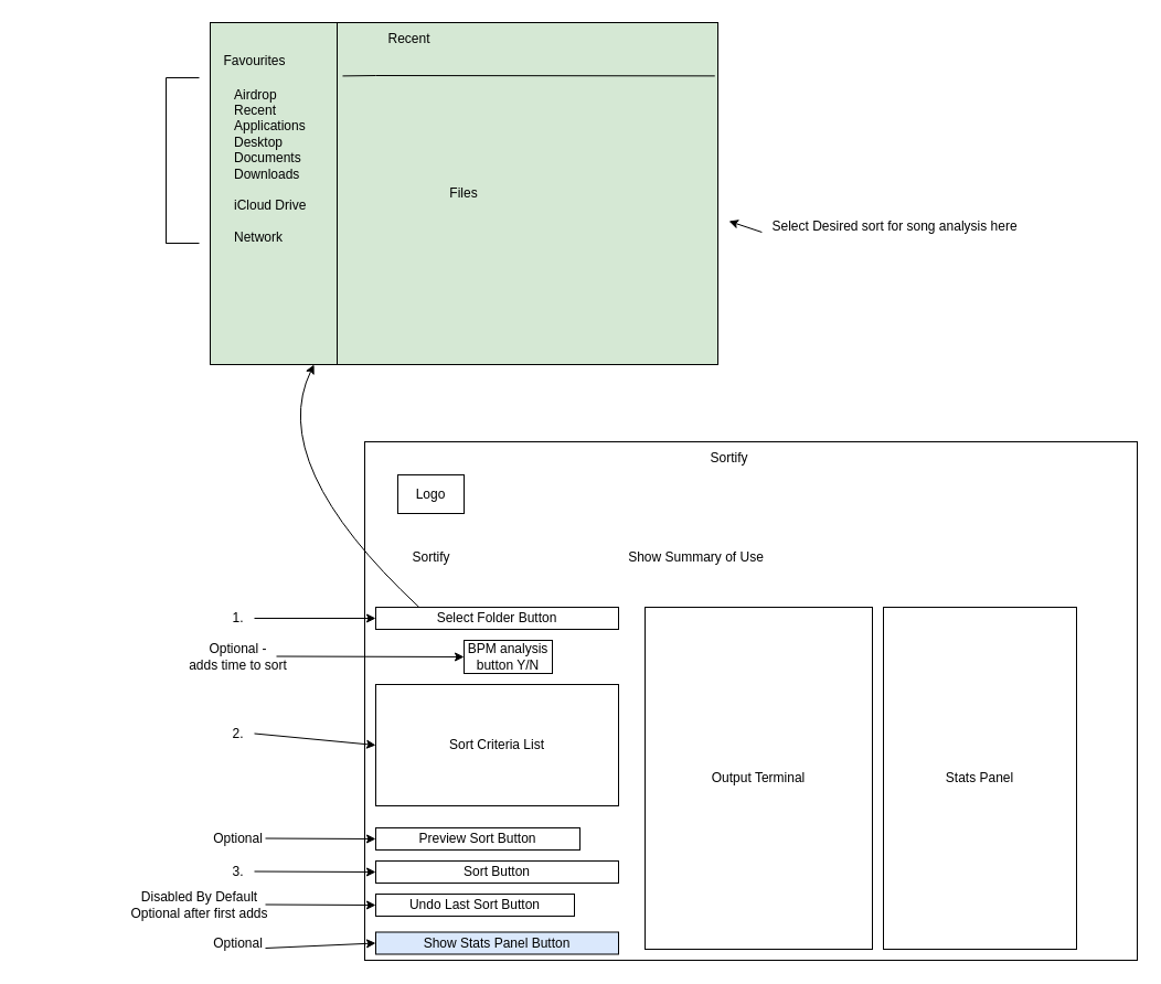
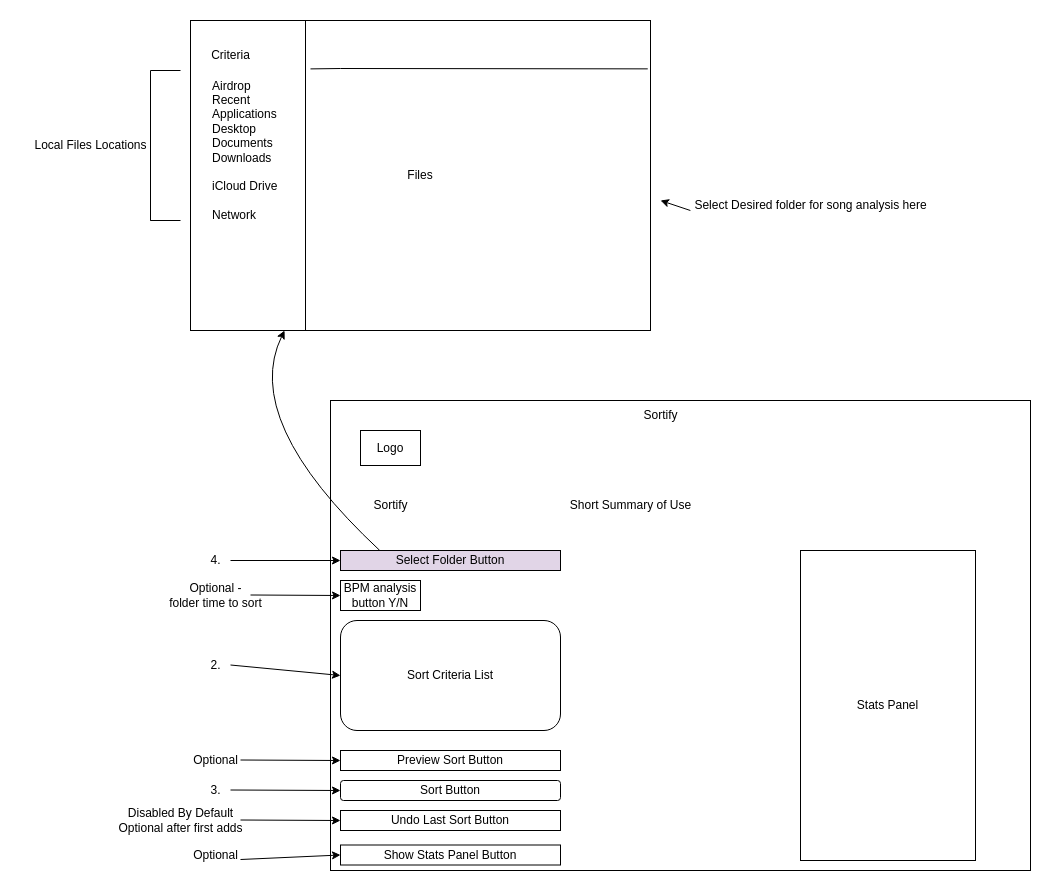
  <mxCell id="0" />
  <mxCell id="1" parent="0" />
  <mxCell id="2" value="" style="rounded=0;whiteSpace=wrap;html=1;" parent="1" vertex="1"><mxGeometry x="330" y="400" width="700" height="470" as="geometry" /></mxCell>
  <mxCell id="3" value="Sortify" style="text;html=1;align=center;verticalAlign=middle;resizable=0;points=[];autosize=1;strokeColor=none;fillColor=none;" parent="1" vertex="1"><mxGeometry x="630" y="400" width="60" height="30" as="geometry" /></mxCell>
  <mxCell id="4" value="Logo" style="whiteSpace=wrap;html=1;aspect=fixed;" parent="1" vertex="1"><mxGeometry x="360" y="430" width="60" height="35" as="geometry" /></mxCell>
  <mxCell id="5" value="Sortify" style="text;html=1;align=center;verticalAlign=middle;resizable=0;points=[];autosize=1;strokeColor=none;fillColor=none;" parent="1" vertex="1"><mxGeometry x="360" y="490" width="60" height="30" as="geometry" /></mxCell>
- <mxCell id="6" value="Show Summary of Use" style="text;html=1;align=center;verticalAlign=middle;resizable=0;points=[];autosize=1;strokeColor=none;fillColor=none;" parent="1" vertex="1"><mxGeometry x="560" y="490" width="140" height="30" as="geometry" /></mxCell>
- <mxCell id="7" value="Select Folder Button" style="rounded=0;whiteSpace=wrap;html=1;" parent="1" vertex="1"><mxGeometry x="340" y="550" width="220" height="20" as="geometry" /></mxCell>
- <mxCell id="8" value="BPM analysis button Y/N" style="rounded=0;whiteSpace=wrap;html=1;" parent="1" vertex="1"><mxGeometry x="420" y="580" width="80" height="30" as="geometry" /></mxCell>
- <mxCell id="9" value="Sort Criteria List" style="rounded=0;whiteSpace=wrap;html=1;" parent="1" vertex="1"><mxGeometry x="340" y="620" width="220" height="110" as="geometry" /></mxCell>
- <mxCell id="10" value="Preview Sort Button" style="rounded=0;whiteSpace=wrap;html=1;" parent="1" vertex="1"><mxGeometry x="340" y="750" width="185" height="20" as="geometry" /></mxCell>
- <mxCell id="11" value="&lt;div&gt;&lt;span style=&quot;background-color: transparent; color: light-dark(rgb(0, 0, 0), rgb(255, 255, 255));&quot;&gt;Sort Button&lt;/span&gt;&lt;/div&gt;" style="rounded=0;whiteSpace=wrap;html=1;" parent="1" vertex="1"><mxGeometry x="340" y="780" width="220" height="20" as="geometry" /></mxCell>
- <mxCell id="12" value="Undo Last Sort Button" style="rounded=0;whiteSpace=wrap;html=1;" parent="1" vertex="1"><mxGeometry x="340" y="810" width="180" height="20" as="geometry" /></mxCell>
- <mxCell id="13" value="Show Stats Panel Button" style="rounded=0;whiteSpace=wrap;html=1;fillColor=#dae8fc;" parent="1" vertex="1"><mxGeometry x="340" y="844.5" width="220" height="20" as="geometry" /></mxCell>
- <mxCell id="14" value="Output Terminal" style="rounded=0;whiteSpace=wrap;html=1;" parent="1" vertex="1"><mxGeometry x="584" y="550" width="206" height="310" as="geometry" /></mxCell>
+ <mxCell id="6" value="Short Summary of Use" style="text;html=1;align=center;verticalAlign=middle;resizable=0;points=[];autosize=1;strokeColor=none;fillColor=none;" parent="1" vertex="1"><mxGeometry x="560" y="490" width="140" height="30" as="geometry" /></mxCell>
+ <mxCell id="7" value="Select Folder Button" style="rounded=0;whiteSpace=wrap;html=1;fillColor=#e1d5e7;" parent="1" vertex="1"><mxGeometry x="340" y="550" width="220" height="20" as="geometry" /></mxCell>
+ <mxCell id="8" value="BPM analysis button Y/N" style="rounded=0;whiteSpace=wrap;html=1;" parent="1" vertex="1"><mxGeometry x="340" y="580" width="80" height="30" as="geometry" /></mxCell>
+ <mxCell id="9" value="Sort Criteria List" style="whiteSpace=wrap;html=1;rounded=1;" parent="1" vertex="1"><mxGeometry x="340" y="620" width="220" height="110" as="geometry" /></mxCell>
+ <mxCell id="10" value="Preview Sort Button" style="rounded=0;whiteSpace=wrap;html=1;" parent="1" vertex="1"><mxGeometry x="340" y="750" width="220" height="20" as="geometry" /></mxCell>
+ <mxCell id="11" value="&lt;div&gt;&lt;span style=&quot;background-color: transparent; color: light-dark(rgb(0, 0, 0), rgb(255, 255, 255));&quot;&gt;Sort Button&lt;/span&gt;&lt;/div&gt;" style="whiteSpace=wrap;html=1;rounded=1;" parent="1" vertex="1"><mxGeometry x="340" y="780" width="220" height="20" as="geometry" /></mxCell>
+ <mxCell id="12" value="Undo Last Sort Button" style="rounded=0;whiteSpace=wrap;html=1;" parent="1" vertex="1"><mxGeometry x="340" y="810" width="220" height="20" as="geometry" /></mxCell>
+ <mxCell id="13" value="Show Stats Panel Button" style="rounded=0;whiteSpace=wrap;html=1;" parent="1" vertex="1"><mxGeometry x="340" y="844.5" width="220" height="20" as="geometry" /></mxCell>
  <mxCell id="15" value="Stats Panel" style="rounded=0;whiteSpace=wrap;html=1;" parent="1" vertex="1"><mxGeometry x="800" y="550" width="175" height="310" as="geometry" /></mxCell>
- <mxCell id="16" value="1." style="text;html=1;align=center;verticalAlign=middle;resizable=0;points=[];autosize=1;strokeColor=none;fillColor=none;" parent="1" vertex="1"><mxGeometry x="200" y="545" width="30" height="30" as="geometry" /></mxCell>
- <mxCell id="17" value="Optional -&lt;div&gt;adds time to sort&lt;/div&gt;" style="text;html=1;align=center;verticalAlign=middle;resizable=0;points=[];autosize=1;strokeColor=none;fillColor=none;" parent="1" vertex="1"><mxGeometry x="160" y="575" width="110" height="40" as="geometry" /></mxCell>
+ <mxCell id="16" value="4." style="text;html=1;align=center;verticalAlign=middle;resizable=0;points=[];autosize=1;strokeColor=none;fillColor=none;" parent="1" vertex="1"><mxGeometry x="200" y="545" width="30" height="30" as="geometry" /></mxCell>
+ <mxCell id="17" value="Optional -&lt;div&gt;folder time to sort&lt;/div&gt;" style="text;html=1;align=center;verticalAlign=middle;resizable=0;points=[];autosize=1;strokeColor=none;fillColor=none;" parent="1" vertex="1"><mxGeometry x="160" y="575" width="110" height="40" as="geometry" /></mxCell>
  <mxCell id="18" value="2." style="text;html=1;align=center;verticalAlign=middle;resizable=0;points=[];autosize=1;strokeColor=none;fillColor=none;" parent="1" vertex="1"><mxGeometry x="200" y="650" width="30" height="30" as="geometry" /></mxCell>
  <mxCell id="19" value="Optional" style="text;html=1;align=center;verticalAlign=middle;resizable=0;points=[];autosize=1;strokeColor=none;fillColor=none;" parent="1" vertex="1"><mxGeometry x="180" y="745" width="70" height="30" as="geometry" /></mxCell>
  <mxCell id="20" value="3&lt;span style=&quot;background-color: transparent; color: light-dark(rgb(0, 0, 0), rgb(255, 255, 255));&quot;&gt;.&lt;/span&gt;" style="text;html=1;align=center;verticalAlign=middle;resizable=0;points=[];autosize=1;strokeColor=none;fillColor=none;" parent="1" vertex="1"><mxGeometry x="200" y="775" width="30" height="30" as="geometry" /></mxCell>
  <mxCell id="21" value="Optional" style="text;html=1;align=center;verticalAlign=middle;resizable=0;points=[];autosize=1;strokeColor=none;fillColor=none;" parent="1" vertex="1"><mxGeometry x="180" y="839.5" width="70" height="30" as="geometry" /></mxCell>
  <mxCell id="22" value="" style="endArrow=classic;html=1;rounded=0;entryX=0;entryY=0.5;entryDx=0;entryDy=0;" parent="1" target="7" edge="1"><mxGeometry width="50" height="50" relative="1" as="geometry"><mxPoint y="560" as="sourcePoint" x="230" /><mxPoint x="310" y="560" as="targetPoint" /></mxGeometry></mxCell>
  <mxCell id="23" value="" style="endArrow=classic;html=1;rounded=0;entryX=0;entryY=0.5;entryDx=0;entryDy=0;" parent="1" target="8" edge="1"><mxGeometry width="50" height="50" relative="1" as="geometry"><mxPoint x="250" y="594.5" as="sourcePoint" /><mxPoint x="330" y="594.5" as="targetPoint" /></mxGeometry></mxCell>
  <mxCell id="24" value="" style="endArrow=classic;html=1;rounded=0;entryX=0;entryY=0.5;entryDx=0;entryDy=0;" parent="1" target="9" edge="1"><mxGeometry width="50" height="50" relative="1" as="geometry"><mxPoint y="664.5" as="sourcePoint" x="230" /><mxPoint x="310" y="664.5" as="targetPoint" /></mxGeometry></mxCell>
  <mxCell id="25" value="" style="endArrow=classic;html=1;rounded=0;entryX=0;entryY=0.5;entryDx=0;entryDy=0;" parent="1" target="10" edge="1"><mxGeometry width="50" height="50" relative="1" as="geometry"><mxPoint x="240" y="759.5" as="sourcePoint" /><mxPoint x="320" y="759.5" as="targetPoint" /></mxGeometry></mxCell>
  <mxCell id="26" value="" style="endArrow=classic;html=1;rounded=0;entryX=0;entryY=0.5;entryDx=0;entryDy=0;" parent="1" target="11" edge="1"><mxGeometry width="50" height="50" relative="1" as="geometry"><mxPoint y="789.5" as="sourcePoint" x="230" /><mxPoint x="310" y="789.5" as="targetPoint" /></mxGeometry></mxCell>
  <mxCell id="27" value="" style="endArrow=classic;html=1;rounded=0;entryX=0;entryY=0.5;entryDx=0;entryDy=0;" parent="1" target="12" edge="1"><mxGeometry width="50" height="50" relative="1" as="geometry"><mxPoint x="240" y="819.5" as="sourcePoint" /><mxPoint x="320" y="819.5" as="targetPoint" /></mxGeometry></mxCell>
  <mxCell id="28" value="" style="endArrow=classic;html=1;rounded=0;entryX=0;entryY=0.5;entryDx=0;entryDy=0;" parent="1" target="13" edge="1"><mxGeometry width="50" height="50" relative="1" as="geometry"><mxPoint x="240" y="859" as="sourcePoint" /><mxPoint x="320" y="859" as="targetPoint" /></mxGeometry></mxCell>
  <mxCell id="29" value="Disabled By Default&lt;div&gt;Optional after first adds&lt;/div&gt;" style="text;html=1;align=center;verticalAlign=middle;resizable=0;points=[];autosize=1;strokeColor=none;fillColor=none;" parent="1" vertex="1"><mxGeometry x="110" y="800" width="140" height="40" as="geometry" /></mxCell>
- <mxCell id="30" value="Files" style="rounded=0;whiteSpace=wrap;html=1;fillColor=#d5e8d4;" vertex="1" parent="1"><mxGeometry x="190" y="20" width="460" height="310" as="geometry" /></mxCell>
- <mxCell id="31" value="Recent" style="text;html=1;align=center;verticalAlign=middle;resizable=0;points=[];autosize=1;strokeColor=none;fillColor=none;" vertex="1" parent="1"><mxGeometry x="340" y="20" width="60" height="30" as="geometry" /></mxCell>
+ <mxCell id="30" value="Files" style="rounded=0;whiteSpace=wrap;html=1;" vertex="1" parent="1"><mxGeometry x="190" y="20" width="460" height="310" as="geometry" /></mxCell>
  <mxCell id="32" value="" style="endArrow=none;html=1;rounded=0;entryX=0.25;entryY=0;entryDx=0;entryDy=0;exitX=0.25;exitY=1;exitDx=0;exitDy=0;" edge="1" parent="1" source="30" target="30"><mxGeometry width="50" height="50" relative="1" as="geometry"><mxPoint x="300" y="470" as="sourcePoint" /><mxPoint x="350" y="420" as="targetPoint" /></mxGeometry></mxCell>
- <mxCell id="33" value="Favourites" style="text;html=1;align=center;verticalAlign=middle;resizable=0;points=[];autosize=1;strokeColor=none;fillColor=none;" vertex="1" parent="1"><mxGeometry x="190" y="40" width="80" height="30" as="geometry" /></mxCell>
+ <mxCell id="33" value="Criteria" style="text;html=1;align=center;verticalAlign=middle;resizable=0;points=[];autosize=1;strokeColor=none;fillColor=none;" vertex="1" parent="1"><mxGeometry x="190" y="40" width="80" height="30" as="geometry" /></mxCell>
  <mxCell id="34" value="Airdrop&lt;div&gt;Recent&lt;/div&gt;&lt;div&gt;Applications&lt;/div&gt;&lt;div&gt;Desktop&lt;/div&gt;&lt;div&gt;Documents&lt;/div&gt;&lt;div&gt;Downloads&lt;/div&gt;&lt;div&gt;&lt;br&gt;&lt;/div&gt;&lt;div&gt;iCloud Drive&lt;/div&gt;&lt;div&gt;&lt;br&gt;&lt;/div&gt;&lt;div&gt;Network&lt;/div&gt;" style="text;html=1;align=left;verticalAlign=middle;resizable=0;points=[];autosize=1;strokeColor=none;fillColor=none;" vertex="1" parent="1"><mxGeometry x="210" y="70" width="90" height="160" as="geometry" /></mxCell>
  <mxCell id="35" value="" style="endArrow=none;html=1;rounded=0;entryX=0.994;entryY=0.156;entryDx=0;entryDy=0;entryPerimeter=0;exitX=1.111;exitY=-0.01;exitDx=0;exitDy=0;exitPerimeter=0;" edge="1" parent="1" source="34" target="30"><mxGeometry width="50" height="50" relative="1" as="geometry"><mxPoint x="300" y="470" as="sourcePoint" /><mxPoint x="350" y="420" as="targetPoint" /><Array as="points"><mxPoint x="340" y="68" /></Array></mxGeometry></mxCell>
  <mxCell id="36" value="" style="curved=1;endArrow=classic;html=1;rounded=0;" edge="1" parent="1"><mxGeometry width="50" height="50" relative="1" as="geometry"><mxPoint x="379.286" y="550" as="sourcePoint" /><mxPoint x="284.082" y="330" as="targetPoint" /><Array as="points"><mxPoint x="240" y="420" /></Array></mxGeometry></mxCell>
+ <mxCell id="37" value="Local Files Locations" style="text;html=1;align=center;verticalAlign=middle;resizable=0;points=[];autosize=1;strokeColor=none;fillColor=none;" vertex="1" parent="1"><mxGeometry x="20" y="130" width="140" height="30" as="geometry" /></mxCell>
  <mxCell id="38" value="" style="endArrow=none;html=1;rounded=0;" edge="1" parent="1"><mxGeometry width="50" height="50" relative="1" as="geometry"><mxPoint x="150" y="220" as="sourcePoint" /><mxPoint x="150" y="70" as="targetPoint" /></mxGeometry></mxCell>
  <mxCell id="39" value="" style="endArrow=none;html=1;rounded=0;" edge="1" parent="1"><mxGeometry width="50" height="50" relative="1" as="geometry"><mxPoint x="180" y="70" as="sourcePoint" /><mxPoint x="150" y="70" as="targetPoint" /></mxGeometry></mxCell>
  <mxCell id="40" value="" style="endArrow=none;html=1;rounded=0;" edge="1" parent="1"><mxGeometry width="50" height="50" relative="1" as="geometry"><mxPoint x="180" y="220" as="sourcePoint" /><mxPoint x="170" y="220" as="targetPoint" /><Array as="points"><mxPoint x="150" y="220" /></Array></mxGeometry></mxCell>
- <mxCell id="41" value="Select Desired sort for song analysis here" style="text;html=1;align=center;verticalAlign=middle;resizable=0;points=[];autosize=1;strokeColor=none;fillColor=none;" vertex="1" parent="1"><mxGeometry x="680" y="190" width="260" height="30" as="geometry" /></mxCell>
+ <mxCell id="41" value="Select Desired folder for song analysis here" style="text;html=1;align=center;verticalAlign=middle;resizable=0;points=[];autosize=1;strokeColor=none;fillColor=none;" vertex="1" parent="1"><mxGeometry x="680" y="190" width="260" height="30" as="geometry" /></mxCell>
  <mxCell id="42" value="" style="endArrow=classic;html=1;rounded=0;exitX=0.038;exitY=0.667;exitDx=0;exitDy=0;exitPerimeter=0;" edge="1" parent="1" source="41"><mxGeometry width="50" height="50" relative="1" as="geometry"><mxPoint x="300" y="470" as="sourcePoint" /><mxPoint x="660" y="200" as="targetPoint" /></mxGeometry></mxCell>
